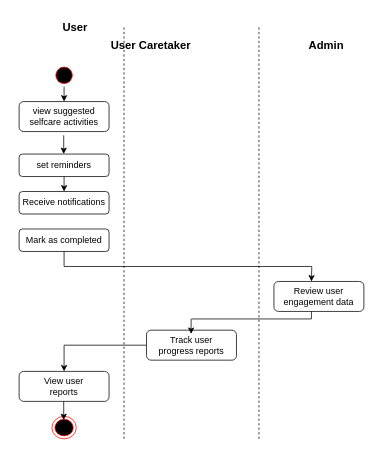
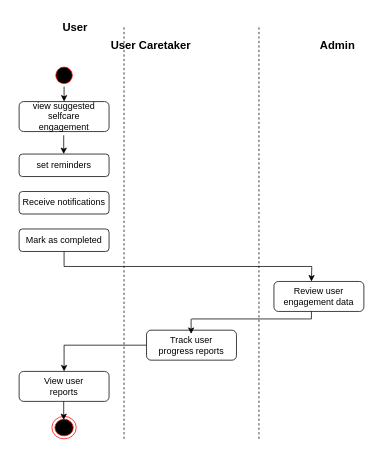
  <mxCell id="0" />
  <mxCell id="1" parent="0" />
  <mxCell id="2" value="" style="rounded=1;whiteSpace=wrap;html=1;" parent="1" vertex="1"><mxGeometry x="25" y="135" width="120" height="40" as="geometry" /></mxCell>
  <mxCell id="3" value="" style="rounded=1;whiteSpace=wrap;html=1;" parent="1" vertex="1"><mxGeometry x="25" y="205" width="120" height="30" as="geometry" /></mxCell>
  <mxCell id="4" value="" style="rounded=1;whiteSpace=wrap;html=1;" parent="1" vertex="1"><mxGeometry x="25" y="255" width="120" height="30" as="geometry" /></mxCell>
  <mxCell id="5" value="" style="rounded=1;whiteSpace=wrap;html=1;" parent="1" vertex="1"><mxGeometry x="25" y="305" width="120" height="30" as="geometry" /></mxCell>
  <mxCell id="6" value="" style="rounded=1;whiteSpace=wrap;html=1;" parent="1" vertex="1"><mxGeometry x="365" y="375" width="120" height="40" as="geometry" /></mxCell>
  <mxCell id="7" value="" style="endArrow=none;dashed=1;html=1;rounded=0;" parent="1" edge="1"><mxGeometry width="50" height="50" relative="1" as="geometry"><mxPoint x="165" y="585" as="sourcePoint" /><mxPoint x="165" y="35" as="targetPoint" /></mxGeometry></mxCell>
  <mxCell id="8" value="" style="endArrow=none;dashed=1;html=1;rounded=0;" parent="1" edge="1"><mxGeometry width="50" height="50" relative="1" as="geometry"><mxPoint x="345" y="585" as="sourcePoint" /><mxPoint x="345" y="35" as="targetPoint" /></mxGeometry></mxCell>
  <mxCell id="9" style="edgeStyle=orthogonalEdgeStyle;rounded=0;orthogonalLoop=1;jettySize=auto;html=1;entryX=0.5;entryY=0;entryDx=0;entryDy=0;" edge="1" parent="1" source="10" target="11"><mxGeometry relative="1" as="geometry" /></mxCell>
  <mxCell id="10" value="" style="rounded=1;whiteSpace=wrap;html=1;" parent="1" vertex="1"><mxGeometry x="195" y="440" width="120" height="40" as="geometry" /></mxCell>
  <mxCell id="11" value="" style="rounded=1;whiteSpace=wrap;html=1;" parent="1" vertex="1"><mxGeometry x="25" y="495" width="120" height="40" as="geometry" /></mxCell>
- <mxCell id="12" value="view suggested selfcare activities" style="text;html=1;align=center;verticalAlign=middle;whiteSpace=wrap;rounded=0;" parent="1" vertex="1"><mxGeometry x="35" y="140" width="100" height="30" as="geometry" /></mxCell>
- <mxCell id="13" style="edgeStyle=orthogonalEdgeStyle;rounded=0;orthogonalLoop=1;jettySize=auto;html=1;exitX=0.5;exitY=1;exitDx=0;exitDy=0;entryX=0.5;entryY=0;entryDx=0;entryDy=0;" edge="1" parent="1" source="14" target="15"><mxGeometry relative="1" as="geometry" /></mxCell>
+ <mxCell id="12" value="view suggested selfcare engagement" style="text;html=1;align=center;verticalAlign=middle;whiteSpace=wrap;rounded=0;" parent="1" vertex="1"><mxGeometry x="35" y="140" width="100" height="30" as="geometry" /></mxCell>
  <mxCell id="14" value="set reminders" style="text;html=1;align=center;verticalAlign=middle;whiteSpace=wrap;rounded=0;" parent="1" vertex="1"><mxGeometry x="45" y="205" width="80" height="30" as="geometry" /></mxCell>
  <mxCell id="15" value="Receive notifications" style="text;html=1;align=center;verticalAlign=middle;whiteSpace=wrap;rounded=0;" parent="1" vertex="1"><mxGeometry x="20" y="255" width="130" height="30" as="geometry" /></mxCell>
  <mxCell id="16" style="edgeStyle=orthogonalEdgeStyle;rounded=0;orthogonalLoop=1;jettySize=auto;html=1;exitX=0.5;exitY=1;exitDx=0;exitDy=0;" edge="1" parent="1" source="17"><mxGeometry relative="1" as="geometry"><mxPoint x="415" y="375" as="targetPoint" /></mxGeometry></mxCell>
  <mxCell id="17" value="Mark as completed" style="text;html=1;align=center;verticalAlign=middle;whiteSpace=wrap;rounded=0;" parent="1" vertex="1"><mxGeometry x="30" y="305" width="110" height="30" as="geometry" /></mxCell>
  <mxCell id="18" value="Track user progress reports" style="text;html=1;align=center;verticalAlign=middle;whiteSpace=wrap;rounded=0;" parent="1" vertex="1"><mxGeometry x="207" y="445" width="96" height="30" as="geometry" /></mxCell>
  <mxCell id="19" value="Review user engagement data" style="text;html=1;align=center;verticalAlign=middle;whiteSpace=wrap;rounded=0;" parent="1" vertex="1"><mxGeometry x="375" y="380" width="100" height="30" as="geometry" /></mxCell>
  <mxCell id="20" value="View user reports" style="text;html=1;align=center;verticalAlign=middle;whiteSpace=wrap;rounded=0;" parent="1" vertex="1"><mxGeometry x="45" y="500" width="80" height="30" as="geometry" /></mxCell>
  <mxCell id="21" style="edgeStyle=orthogonalEdgeStyle;rounded=0;orthogonalLoop=1;jettySize=auto;html=1;exitX=0.5;exitY=1;exitDx=0;exitDy=0;entryX=0.5;entryY=0;entryDx=0;entryDy=0;" edge="1" parent="1" source="22" target="2"><mxGeometry relative="1" as="geometry" /></mxCell>
  <mxCell id="22" value="" style="ellipse;html=1;shape=startState;fillColor=#000000;strokeColor=#ff0000;" vertex="1" parent="1"><mxGeometry x="70" y="85" width="30" height="30" as="geometry" /></mxCell>
  <mxCell id="23" value="" style="ellipse;html=1;shape=endState;fillColor=#000000;strokeColor=#ff0000;" vertex="1" parent="1"><mxGeometry x="68.75" y="555" width="32.5" height="30" as="geometry" /></mxCell>
  <mxCell id="24" style="edgeStyle=orthogonalEdgeStyle;rounded=0;orthogonalLoop=1;jettySize=auto;html=1;" edge="1" parent="1"><mxGeometry relative="1" as="geometry"><mxPoint x="84.5" y="560" as="targetPoint" /><mxPoint x="84.5" y="535" as="sourcePoint" /></mxGeometry></mxCell>
  <mxCell id="25" value="&lt;font style=&quot;font-size: 15px;&quot;&gt;&lt;b&gt;User&lt;/b&gt;&lt;/font&gt;" style="text;html=1;align=center;verticalAlign=middle;whiteSpace=wrap;rounded=0;" vertex="1" parent="1"><mxGeometry x="70" y="20" width="60" height="30" as="geometry" /></mxCell>
  <mxCell id="26" value="&lt;font style=&quot;font-size: 15px;&quot;&gt;&lt;b&gt;User Caretaker&lt;/b&gt;&lt;/font&gt;" style="text;html=1;align=center;verticalAlign=middle;whiteSpace=wrap;rounded=0;" vertex="1" parent="1"><mxGeometry x="140" y="45" width="122" height="30" as="geometry" /></mxCell>
- <mxCell id="27" value="&lt;font style=&quot;font-size: 15px;&quot;&gt;&lt;b&gt;Admin&lt;/b&gt;&lt;/font&gt;" style="text;html=1;align=center;verticalAlign=middle;whiteSpace=wrap;rounded=0;" vertex="1" parent="1"><mxGeometry x="405" width="60" height="30" as="geometry" y="45" /></mxCell>
+ <mxCell id="27" value="&lt;font style=&quot;font-size: 15px;&quot;&gt;&lt;b&gt;Admin&lt;/b&gt;&lt;/font&gt;" style="text;html=1;align=center;verticalAlign=middle;whiteSpace=wrap;rounded=0;" vertex="1" parent="1"><mxGeometry x="420" y="45" width="60" height="30" as="geometry" /></mxCell>
  <mxCell id="28" value="" style="endArrow=none;html=1;rounded=0;exitX=0.417;exitY=1;exitDx=0;exitDy=0;exitPerimeter=0;" edge="1" parent="1" source="6"><mxGeometry width="50" height="50" relative="1" as="geometry"><mxPoint x="255" y="495" as="sourcePoint" /><mxPoint x="415" y="425" as="targetPoint" /></mxGeometry></mxCell>
  <mxCell id="29" value="" style="endArrow=classic;html=1;rounded=0;" edge="1" parent="1"><mxGeometry width="50" height="50" relative="1" as="geometry"><mxPoint x="254.5" y="425" as="sourcePoint" /><mxPoint x="254.5" y="445" as="targetPoint" /></mxGeometry></mxCell>
  <mxCell id="30" value="" style="endArrow=none;html=1;rounded=0;" edge="1" parent="1"><mxGeometry width="50" height="50" relative="1" as="geometry"><mxPoint x="255" y="425" as="sourcePoint" /><mxPoint x="415" y="425" as="targetPoint" /></mxGeometry></mxCell>
  <mxCell id="31" style="edgeStyle=orthogonalEdgeStyle;rounded=0;orthogonalLoop=1;jettySize=auto;html=1;" edge="1" parent="1"><mxGeometry relative="1" as="geometry"><mxPoint x="84.5" y="205" as="targetPoint" /><mxPoint x="84.5" y="180" as="sourcePoint" /></mxGeometry></mxCell>
